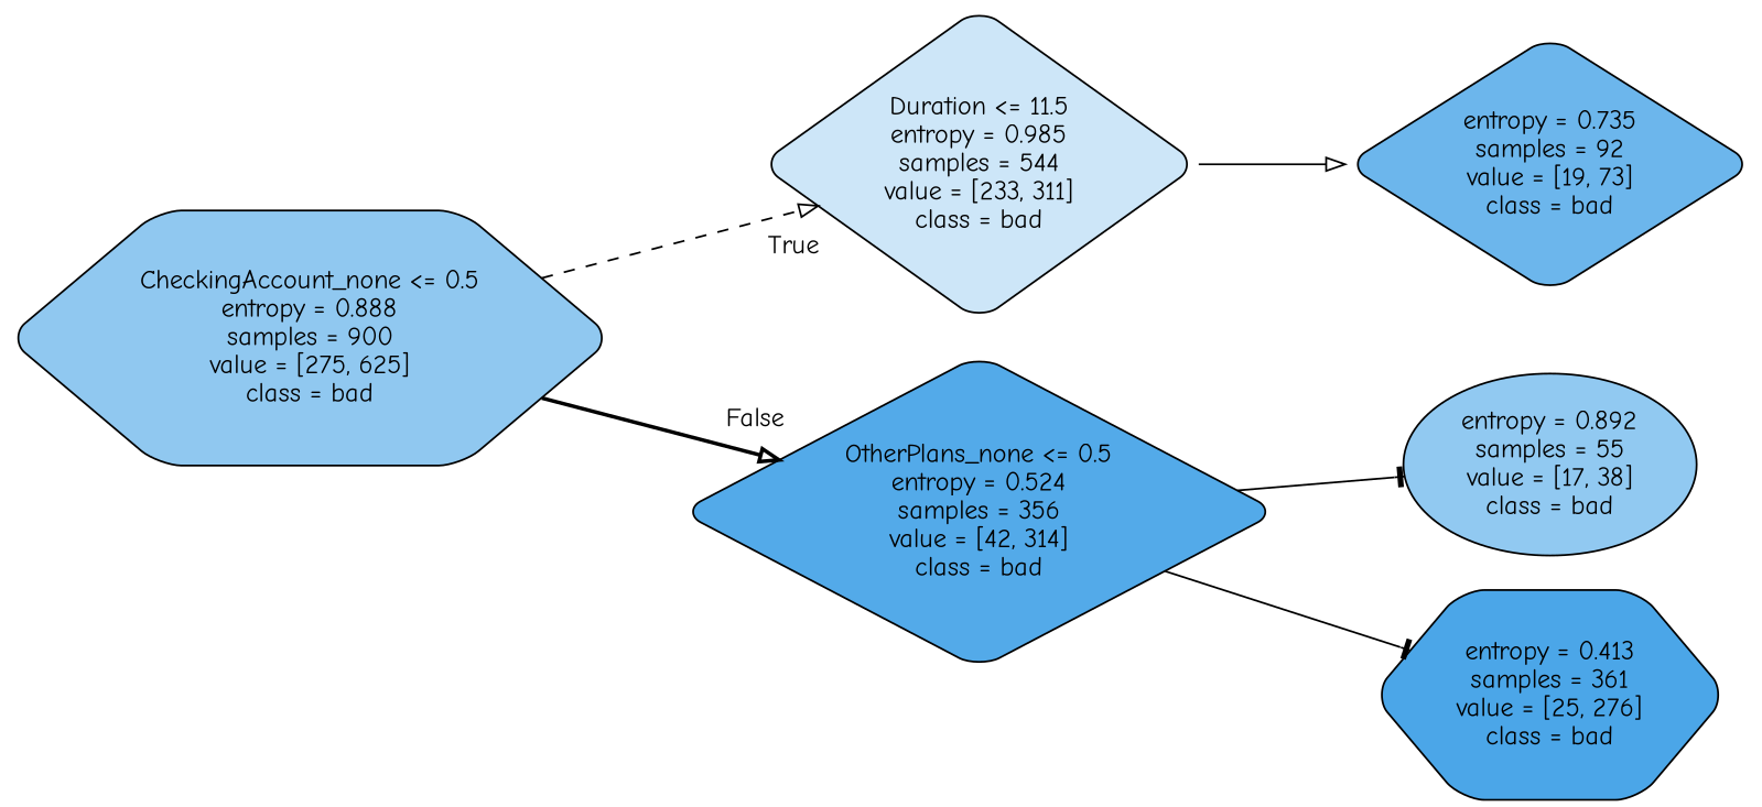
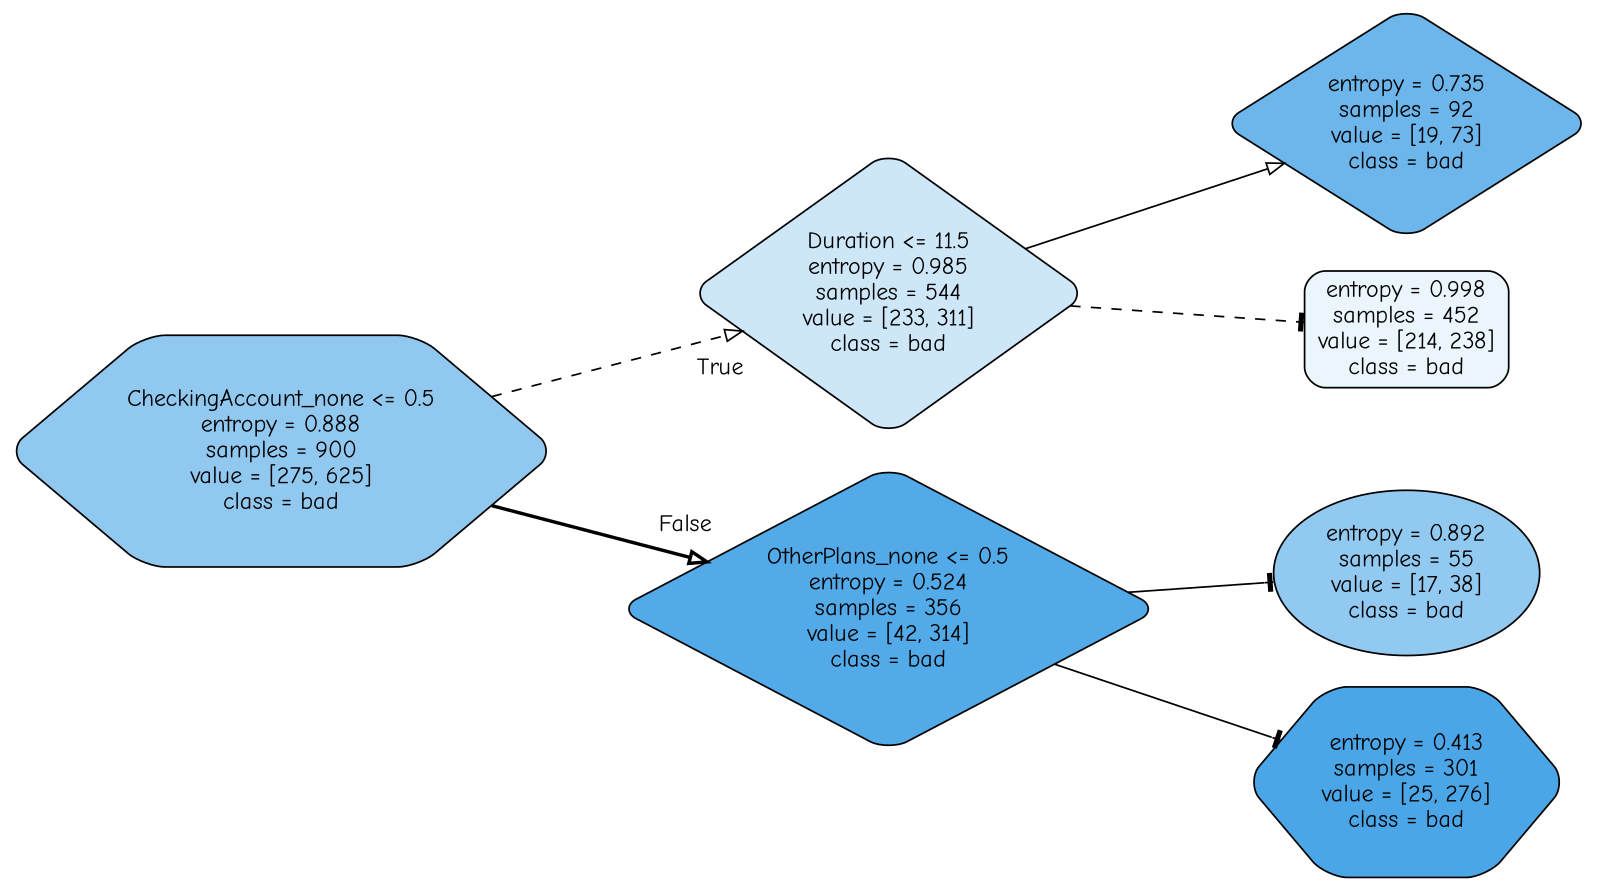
  digraph {
    fontname="Comic Neue"
    rankdir=LR
    node [color=black fontname="Comic Neue" shape=diamond style="filled, rounded"]
    edge [arrowhead=onormal fontname="Comic Neue" style=solid]
    n1 [fillcolor="#399de58f" label="CheckingAccount_none <= 0.5\nentropy = 0.888\nsamples = 900\nvalue = [275, 625]\nclass = bad" shape=hexagon]
    n2 [fillcolor="#399de540" label="Duration <= 11.5\nentropy = 0.985\nsamples = 544\nvalue = [233, 311]\nclass = bad"]
    n3 [fillcolor="#399de5dd" label="OtherPlans_none <= 0.5\nentropy = 0.524\nsamples = 356\nvalue = [42, 314]\nclass = bad"]
    n4 [fillcolor="#399de5bd" label="entropy = 0.735\nsamples = 92\nvalue = [19, 73]\nclass = bad"]
+   n5 [fillcolor="#399de51a" label="entropy = 0.998\nsamples = 452\nvalue = [214, 238]\nclass = bad" shape=box]
    n6 [fillcolor="#399de58d" label="entropy = 0.892\nsamples = 55\nvalue = [17, 38]\nclass = bad" shape=ellipse]
-   n7 [fillcolor="#399de5e8" label="entropy = 0.413\nsamples = 361\nvalue = [25, 276]\nclass = bad" shape=hexagon]
+   n7 [fillcolor="#399de5e8" label="entropy = 0.413\nsamples = 301\nvalue = [25, 276]\nclass = bad" shape=hexagon]
    n1 -> n2 [headlabel=True labelangle=45 labeldistance=2.5 style=dashed]
    n1 -> n3 [headlabel=False labelangle=-45 labeldistance=2.5 style=bold]
    n2 -> n4
+   n2 -> n5 [arrowhead=tee style=dashed]
    n3 -> n6 [arrowhead=tee]
    n3 -> n7 [arrowhead=tee]
  }
